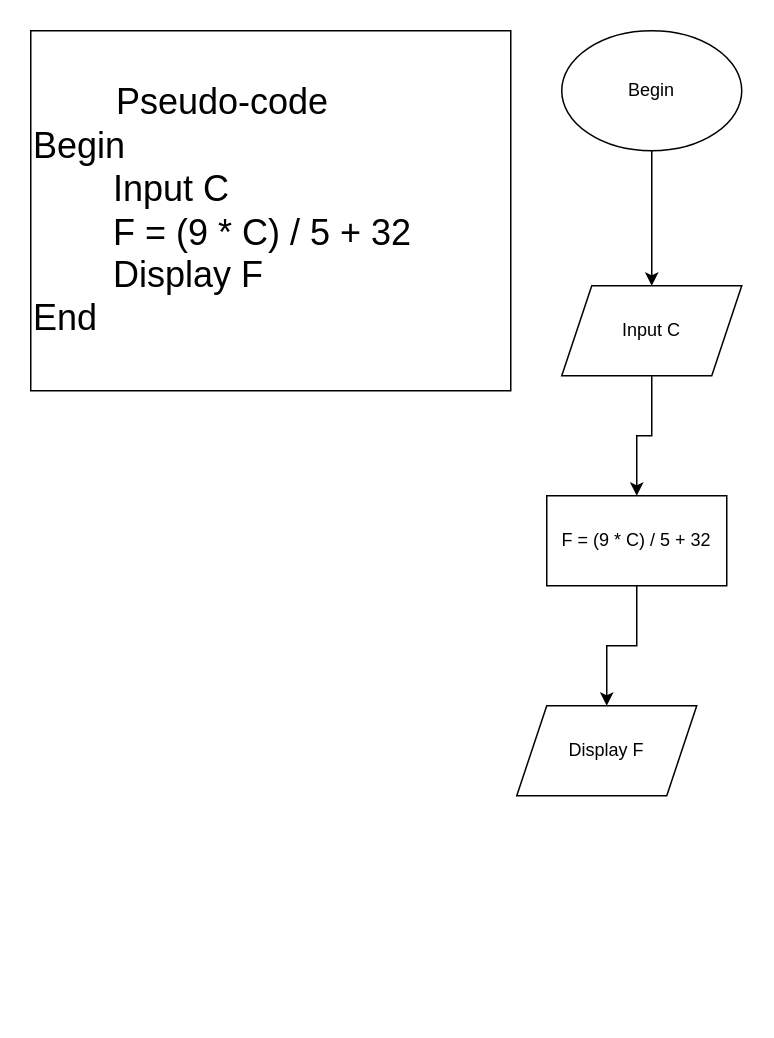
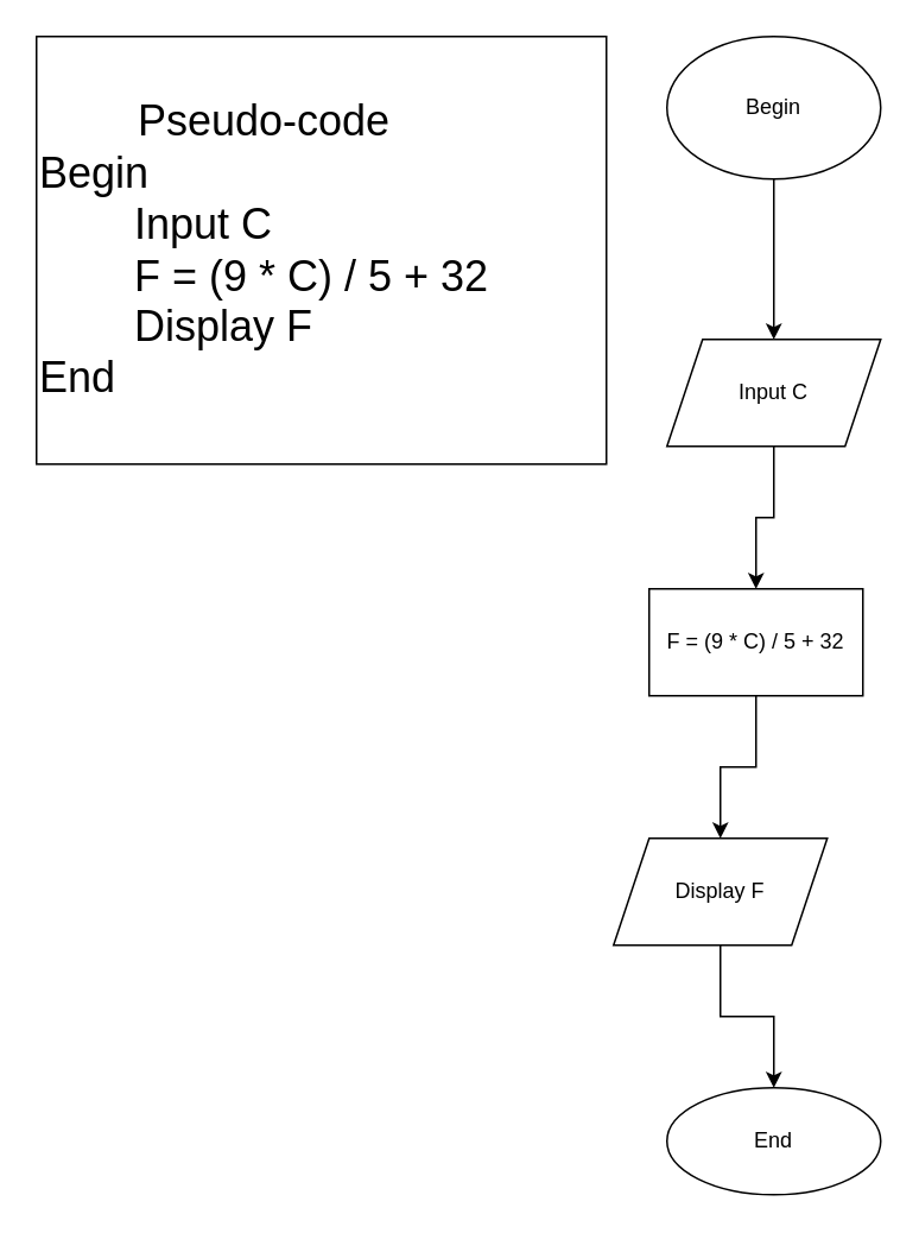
  <mxCell id="0" />
  <mxCell id="1" parent="0" />
  <mxCell id="2" value="" style="edgeStyle=orthogonalEdgeStyle;rounded=0;orthogonalLoop=1;jettySize=auto;html=1;" edge="1" parent="1" source="3" target="5"><mxGeometry relative="1" as="geometry" /></mxCell>
  <mxCell id="3" value="Begin" style="ellipse;whiteSpace=wrap;html=1;" vertex="1" parent="1"><mxGeometry x="374" width="120" height="80" as="geometry" y="20" /></mxCell>
  <mxCell id="4" value="" style="edgeStyle=orthogonalEdgeStyle;rounded=0;orthogonalLoop=1;jettySize=auto;html=1;" edge="1" parent="1" source="5" target="7"><mxGeometry relative="1" as="geometry" /></mxCell>
  <mxCell id="5" value="Input C" style="shape=parallelogram;perimeter=parallelogramPerimeter;whiteSpace=wrap;html=1;fixedSize=1;" vertex="1" parent="1"><mxGeometry x="374" y="190" width="120" height="60" as="geometry" /></mxCell>
  <mxCell id="6" value="" style="edgeStyle=orthogonalEdgeStyle;rounded=0;orthogonalLoop=1;jettySize=auto;html=1;" edge="1" parent="1" source="7" target="9"><mxGeometry relative="1" as="geometry" /></mxCell>
  <mxCell id="7" value="F = (9 * C) / 5 + 32" style="whiteSpace=wrap;html=1;" vertex="1" parent="1"><mxGeometry x="364" y="330" width="120" height="60" as="geometry" /></mxCell>
+ <mxCell id="8" value="" style="edgeStyle=orthogonalEdgeStyle;rounded=0;orthogonalLoop=1;jettySize=auto;html=1;" edge="1" parent="1" source="9" target="10"><mxGeometry relative="1" as="geometry" /></mxCell>
  <mxCell id="9" value="Display F" style="shape=parallelogram;perimeter=parallelogramPerimeter;whiteSpace=wrap;html=1;fixedSize=1;" vertex="1" parent="1"><mxGeometry x="344" y="470" width="120" height="60" as="geometry" /></mxCell>
+ <mxCell id="10" value="End" style="ellipse;whiteSpace=wrap;html=1;" vertex="1" parent="1"><mxGeometry x="374" y="610" width="120" height="60" as="geometry" /></mxCell>
  <mxCell id="11" value="&lt;div style=&quot;text-align: center;&quot;&gt;&lt;span style=&quot;font-size: 24px; background-color: initial;&quot;&gt;Pseudo-code&lt;/span&gt;&lt;/div&gt;&lt;font style=&quot;&quot;&gt;&lt;span style=&quot;font-size: 24px;&quot;&gt;Begin&lt;/span&gt;&lt;br&gt;&lt;span style=&quot;font-size: 24px;&quot;&gt;&#09;&lt;/span&gt;&lt;span style=&quot;font-size: 24px;&quot;&gt;&lt;span style=&quot;white-space: pre;&quot;&gt;&#09;&lt;/span&gt;Input C&lt;/span&gt;&lt;br&gt;&lt;span style=&quot;font-size: 24px;&quot;&gt;&#09;&lt;/span&gt;&lt;span style=&quot;font-size: 24px;&quot;&gt;&lt;span style=&quot;white-space: pre;&quot;&gt;&#09;&lt;/span&gt;F = (9 * C) / 5 + 32&lt;/span&gt;&lt;br&gt;&lt;span style=&quot;font-size: 24px;&quot;&gt;&#09;&lt;/span&gt;&lt;span style=&quot;font-size: 24px;&quot;&gt;&lt;span style=&quot;white-space: pre;&quot;&gt;&#09;&lt;/span&gt;Display F&lt;/span&gt;&lt;br&gt;&lt;span style=&quot;font-size: 24px;&quot;&gt;End&lt;/span&gt;&lt;/font&gt;" style="rounded=0;whiteSpace=wrap;html=1;align=left;" vertex="1" parent="1"><mxGeometry width="320" height="240" as="geometry" x="20" y="20" /></mxCell>
